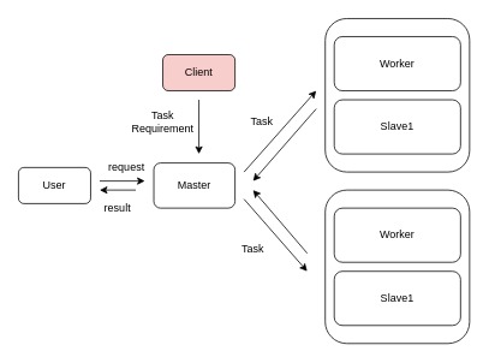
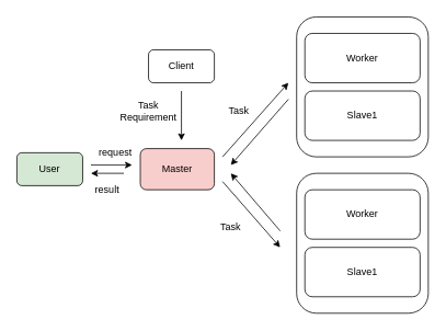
  <mxCell id="0" />
  <mxCell id="1" parent="0" />
  <mxCell id="2" value="" style="rounded=1;whiteSpace=wrap;html=1;" vertex="1" parent="1"><mxGeometry x="360" y="20" width="160" height="170" as="geometry" /></mxCell>
  <mxCell id="3" value="Slave1" style="rounded=1;whiteSpace=wrap;html=1;" vertex="1" parent="1"><mxGeometry x="370" y="110" width="140" height="60" as="geometry" /></mxCell>
- <mxCell id="4" value="Master" style="rounded=1;whiteSpace=wrap;html=1;" vertex="1" parent="1"><mxGeometry x="170" y="180" width="90" height="50" as="geometry" /></mxCell>
+ <mxCell id="4" value="Master" style="rounded=1;whiteSpace=wrap;html=1;fillColor=#f8cecc;" vertex="1" parent="1"><mxGeometry x="170" y="180" width="90" height="50" as="geometry" /></mxCell>
  <mxCell id="5" value="Worker" style="rounded=1;whiteSpace=wrap;html=1;" vertex="1" parent="1"><mxGeometry x="370" y="40" width="140" height="60" as="geometry" /></mxCell>
  <mxCell id="6" value="" style="rounded=1;whiteSpace=wrap;html=1;" vertex="1" parent="1"><mxGeometry x="360" y="210" width="160" height="170" as="geometry" /></mxCell>
  <mxCell id="7" value="Slave1" style="rounded=1;whiteSpace=wrap;html=1;" vertex="1" parent="1"><mxGeometry x="370" y="300" width="140" height="60" as="geometry" /></mxCell>
  <mxCell id="8" value="Worker" style="rounded=1;whiteSpace=wrap;html=1;" vertex="1" parent="1"><mxGeometry x="370" y="230" width="140" height="60" as="geometry" /></mxCell>
- <mxCell id="9" value="Client" style="rounded=1;whiteSpace=wrap;html=1;fillColor=#f8cecc;" vertex="1" parent="1"><mxGeometry x="180" y="60" width="80" height="40" as="geometry" /></mxCell>
- <mxCell id="10" value="User" style="rounded=1;whiteSpace=wrap;html=1;" vertex="1" parent="1"><mxGeometry x="20" y="185" width="80" height="40" as="geometry" /></mxCell>
+ <mxCell id="9" value="Client" style="rounded=1;whiteSpace=wrap;html=1;" vertex="1" parent="1"><mxGeometry x="180" y="60" width="80" height="40" as="geometry" /></mxCell>
+ <mxCell id="10" value="User" style="rounded=1;whiteSpace=wrap;html=1;fillColor=#d5e8d4;" vertex="1" parent="1"><mxGeometry x="20" y="185" width="80" height="40" as="geometry" /></mxCell>
  <mxCell id="11" value="" style="endArrow=classic;html=1;rounded=0;" edge="1" parent="1"><mxGeometry width="50" height="50" relative="1" as="geometry"><mxPoint x="270" y="190" as="sourcePoint" /><mxPoint x="350" y="100" as="targetPoint" /></mxGeometry></mxCell>
  <mxCell id="12" value="" style="endArrow=classic;html=1;rounded=0;" edge="1" parent="1"><mxGeometry width="50" height="50" relative="1" as="geometry"><mxPoint x="270" y="220" as="sourcePoint" /><mxPoint x="340" y="300" as="targetPoint" /></mxGeometry></mxCell>
  <mxCell id="13" value="Task" style="text;html=1;align=center;verticalAlign=middle;whiteSpace=wrap;rounded=0;" vertex="1" parent="1"><mxGeometry x="260" y="120" width="60" height="30" as="geometry" /></mxCell>
  <mxCell id="14" value="Task" style="text;html=1;align=center;verticalAlign=middle;whiteSpace=wrap;rounded=0;" vertex="1" parent="1"><mxGeometry x="250" y="260" width="60" height="30" as="geometry" /></mxCell>
  <mxCell id="15" value="" style="endArrow=classic;html=1;rounded=0;" edge="1" parent="1"><mxGeometry width="50" height="50" relative="1" as="geometry"><mxPoint x="220" y="110" as="sourcePoint" /><mxPoint x="220" y="170" as="targetPoint" /></mxGeometry></mxCell>
  <mxCell id="16" value="&lt;div&gt;Task&lt;/div&gt;&lt;div&gt;Requirement&lt;/div&gt;" style="text;html=1;align=center;verticalAlign=middle;whiteSpace=wrap;rounded=0;" vertex="1" parent="1"><mxGeometry x="150" y="120" width="60" height="30" as="geometry" /></mxCell>
  <mxCell id="17" value="" style="endArrow=classic;html=1;rounded=0;" edge="1" parent="1"><mxGeometry width="50" height="50" relative="1" as="geometry"><mxPoint x="110" y="200" as="sourcePoint" /><mxPoint x="160" y="200" as="targetPoint" /></mxGeometry></mxCell>
  <mxCell id="18" value="request" style="text;html=1;align=center;verticalAlign=middle;whiteSpace=wrap;rounded=0;" vertex="1" parent="1"><mxGeometry x="110" y="170" width="60" height="30" as="geometry" /></mxCell>
  <mxCell id="19" value="result" style="text;html=1;align=center;verticalAlign=middle;whiteSpace=wrap;rounded=0;" vertex="1" parent="1"><mxGeometry x="100" y="215" width="60" height="30" as="geometry" /></mxCell>
  <mxCell id="20" value="" style="endArrow=classic;html=1;rounded=0;" edge="1" parent="1"><mxGeometry width="50" height="50" relative="1" as="geometry"><mxPoint x="150" y="210" as="sourcePoint" /><mxPoint x="110" y="210" as="targetPoint" /></mxGeometry></mxCell>
  <mxCell id="21" value="" style="endArrow=classic;html=1;rounded=0;" edge="1" parent="1"><mxGeometry width="50" height="50" relative="1" as="geometry"><mxPoint x="350" y="120" as="sourcePoint" /><mxPoint x="280" y="200" as="targetPoint" /></mxGeometry></mxCell>
  <mxCell id="22" value="" style="endArrow=classic;html=1;rounded=0;" edge="1" parent="1"><mxGeometry width="50" height="50" relative="1" as="geometry"><mxPoint x="340" y="280" as="sourcePoint" /><mxPoint x="280" y="210" as="targetPoint" /></mxGeometry></mxCell>
